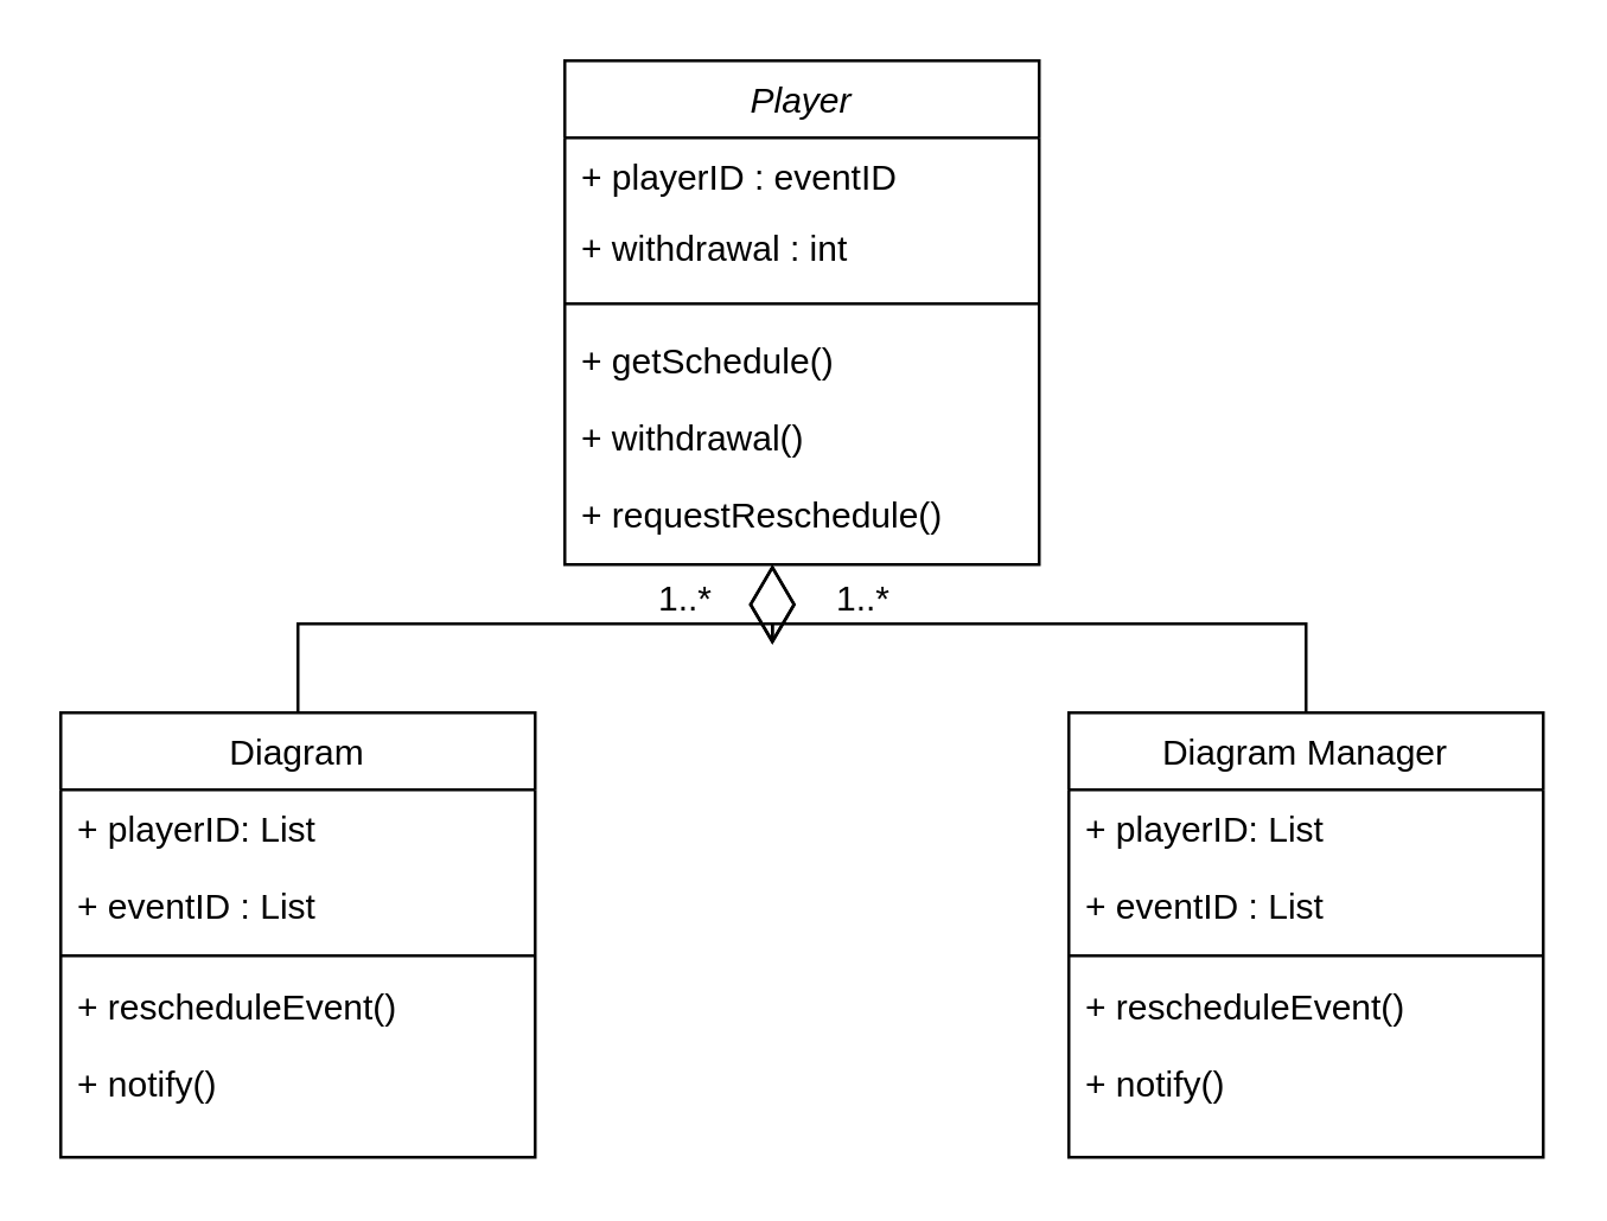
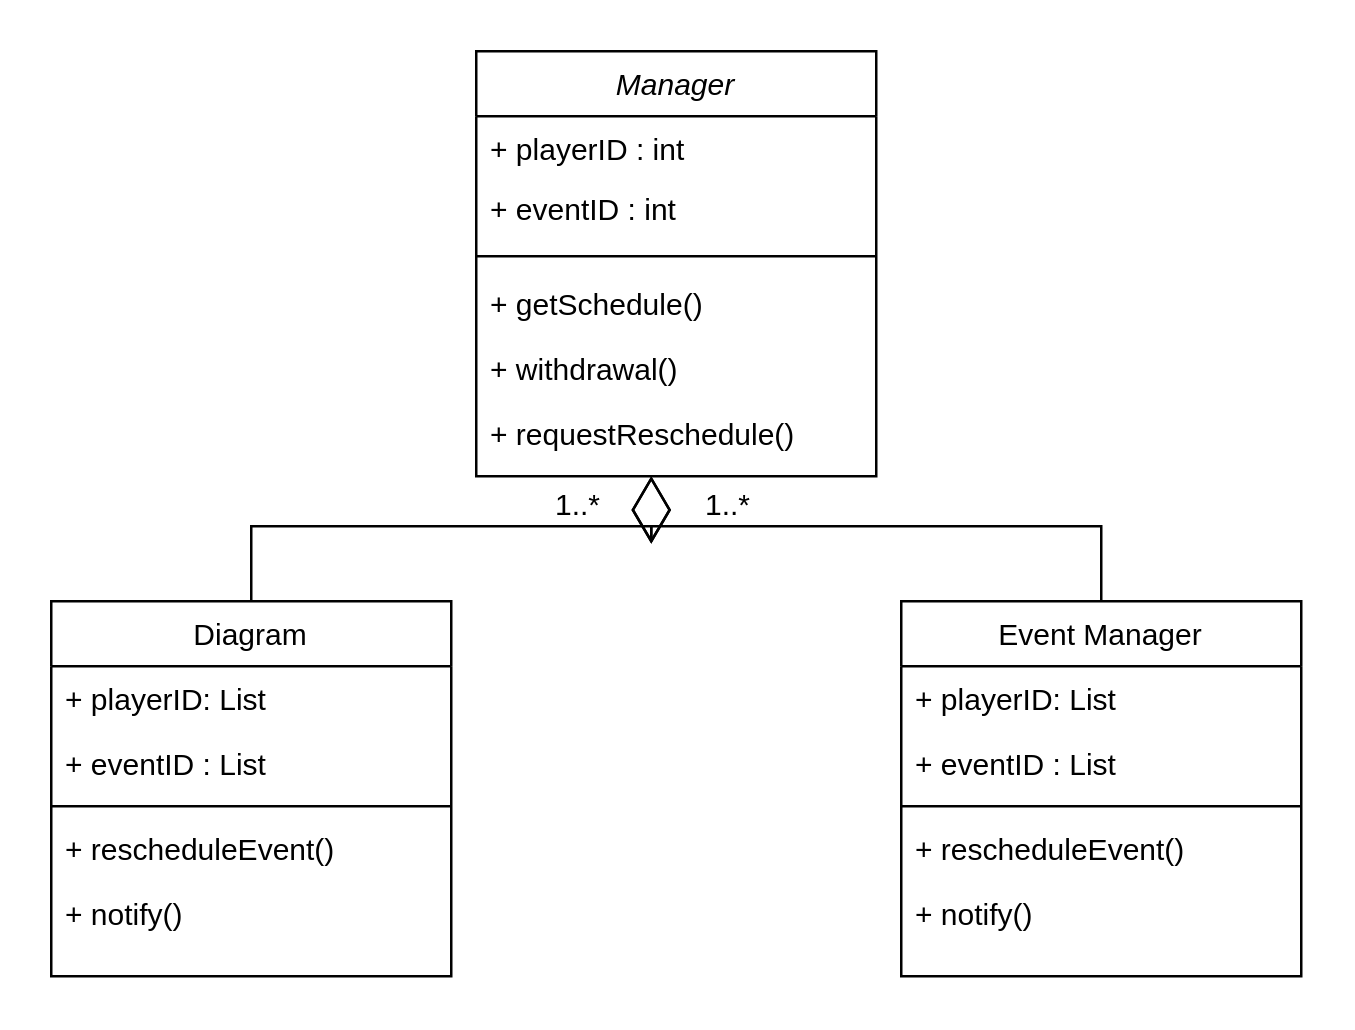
  <mxCell id="0" />
  <mxCell id="1" parent="0" />
- <mxCell id="2" value="Player" style="swimlane;fontStyle=2;align=center;verticalAlign=top;childLayout=stackLayout;horizontal=1;startSize=26;horizontalStack=0;resizeParent=1;resizeLast=0;collapsible=1;marginBottom=0;rounded=0;shadow=0;strokeWidth=1;" parent="1" vertex="1"><mxGeometry x="190" y="20" width="160" height="170" as="geometry"><mxRectangle x="230" y="140" width="160" height="26" as="alternateBounds" /></mxGeometry></mxCell>
- <mxCell id="3" value="+ playerID : eventID" style="text;align=left;verticalAlign=top;spacingLeft=4;spacingRight=4;overflow=hidden;rotatable=0;points=[[0,0.5],[1,0.5]];portConstraint=eastwest;" parent="2" vertex="1"><mxGeometry y="26" width="160" height="24" as="geometry" /></mxCell>
- <mxCell id="4" value="+ withdrawal : int" style="text;align=left;verticalAlign=top;spacingLeft=4;spacingRight=4;overflow=hidden;rotatable=0;points=[[0,0.5],[1,0.5]];portConstraint=eastwest;" vertex="1" parent="2"><mxGeometry y="50" width="160" height="26" as="geometry" /></mxCell>
+ <mxCell id="2" value="Manager" style="swimlane;fontStyle=2;align=center;verticalAlign=top;childLayout=stackLayout;horizontal=1;startSize=26;horizontalStack=0;resizeParent=1;resizeLast=0;collapsible=1;marginBottom=0;rounded=0;shadow=0;strokeWidth=1;" parent="1" vertex="1"><mxGeometry x="190" y="20" width="160" height="170" as="geometry"><mxRectangle x="230" y="140" width="160" height="26" as="alternateBounds" /></mxGeometry></mxCell>
+ <mxCell id="3" value="+ playerID : int" style="text;align=left;verticalAlign=top;spacingLeft=4;spacingRight=4;overflow=hidden;rotatable=0;points=[[0,0.5],[1,0.5]];portConstraint=eastwest;" parent="2" vertex="1"><mxGeometry y="26" width="160" height="24" as="geometry" /></mxCell>
+ <mxCell id="4" value="+ eventID : int" style="text;align=left;verticalAlign=top;spacingLeft=4;spacingRight=4;overflow=hidden;rotatable=0;points=[[0,0.5],[1,0.5]];portConstraint=eastwest;" vertex="1" parent="2"><mxGeometry y="50" width="160" height="26" as="geometry" /></mxCell>
  <mxCell id="5" value="" style="line;html=1;strokeWidth=1;align=left;verticalAlign=middle;spacingTop=-1;spacingLeft=3;spacingRight=3;rotatable=0;labelPosition=right;points=[];portConstraint=eastwest;" parent="2" vertex="1"><mxGeometry y="76" width="160" height="12" as="geometry" /></mxCell>
  <mxCell id="6" value="+ getSchedule()" style="text;align=left;verticalAlign=top;spacingLeft=4;spacingRight=4;overflow=hidden;rotatable=0;points=[[0,0.5],[1,0.5]];portConstraint=eastwest;" parent="2" vertex="1"><mxGeometry y="88" width="160" height="26" as="geometry" /></mxCell>
  <mxCell id="7" value="+ withdrawal()" style="text;align=left;verticalAlign=top;spacingLeft=4;spacingRight=4;overflow=hidden;rotatable=0;points=[[0,0.5],[1,0.5]];portConstraint=eastwest;" vertex="1" parent="2"><mxGeometry y="114" width="160" height="26" as="geometry" /></mxCell>
  <mxCell id="8" value="+ requestReschedule()" style="text;align=left;verticalAlign=top;spacingLeft=4;spacingRight=4;overflow=hidden;rotatable=0;points=[[0,0.5],[1,0.5]];portConstraint=eastwest;" vertex="1" parent="2"><mxGeometry y="140" width="160" height="26" as="geometry" /></mxCell>
- <mxCell id="9" value="Diagram Manager" style="swimlane;fontStyle=0;align=center;verticalAlign=top;childLayout=stackLayout;horizontal=1;startSize=26;horizontalStack=0;resizeParent=1;resizeLast=0;collapsible=1;marginBottom=0;rounded=0;shadow=0;strokeWidth=1;" vertex="1" parent="1"><mxGeometry x="360" y="240" width="160" height="150" as="geometry"><mxRectangle x="550" y="140" width="160" height="26" as="alternateBounds" /></mxGeometry></mxCell>
+ <mxCell id="9" value="Event Manager" style="swimlane;fontStyle=0;align=center;verticalAlign=top;childLayout=stackLayout;horizontal=1;startSize=26;horizontalStack=0;resizeParent=1;resizeLast=0;collapsible=1;marginBottom=0;rounded=0;shadow=0;strokeWidth=1;" vertex="1" parent="1"><mxGeometry x="360" y="240" width="160" height="150" as="geometry"><mxRectangle x="550" y="140" width="160" height="26" as="alternateBounds" /></mxGeometry></mxCell>
  <mxCell id="10" value="+ playerID: List" style="text;align=left;verticalAlign=top;spacingLeft=4;spacingRight=4;overflow=hidden;rotatable=0;points=[[0,0.5],[1,0.5]];portConstraint=eastwest;" vertex="1" parent="9"><mxGeometry y="26" width="160" height="26" as="geometry" /></mxCell>
  <mxCell id="11" value="+ eventID : List" style="text;align=left;verticalAlign=top;spacingLeft=4;spacingRight=4;overflow=hidden;rotatable=0;points=[[0,0.5],[1,0.5]];portConstraint=eastwest;rounded=0;shadow=0;html=0;" vertex="1" parent="9"><mxGeometry y="52" width="160" height="26" as="geometry" /></mxCell>
  <mxCell id="12" value="" style="line;html=1;strokeWidth=1;align=left;verticalAlign=middle;spacingTop=-1;spacingLeft=3;spacingRight=3;rotatable=0;labelPosition=right;points=[];portConstraint=eastwest;" vertex="1" parent="9"><mxGeometry y="78" width="160" height="8" as="geometry" /></mxCell>
  <mxCell id="13" value="+ rescheduleEvent()" style="text;align=left;verticalAlign=top;spacingLeft=4;spacingRight=4;overflow=hidden;rotatable=0;points=[[0,0.5],[1,0.5]];portConstraint=eastwest;" vertex="1" parent="9"><mxGeometry y="86" width="160" height="26" as="geometry" /></mxCell>
  <mxCell id="14" value="+ notify()" style="text;align=left;verticalAlign=top;spacingLeft=4;spacingRight=4;overflow=hidden;rotatable=0;points=[[0,0.5],[1,0.5]];portConstraint=eastwest;" vertex="1" parent="9"><mxGeometry y="112" width="160" height="38" as="geometry" /></mxCell>
  <mxCell id="15" value="" style="endArrow=diamondThin;endFill=0;endSize=24;html=1;rounded=0;fontSize=14;exitX=0.5;exitY=0;exitDx=0;exitDy=0;" edge="1" parent="1"><mxGeometry width="160" relative="1" as="geometry"><mxPoint x="100" y="240" as="sourcePoint" /><mxPoint x="260" y="190" as="targetPoint" /><Array as="points"><mxPoint x="100" y="210" /><mxPoint x="260" y="210" /></Array></mxGeometry></mxCell>
  <mxCell id="16" value="" style="endArrow=diamondThin;endFill=0;endSize=24;html=1;rounded=0;fontSize=14;exitX=0.5;exitY=0;exitDx=0;exitDy=0;" edge="1" parent="1" source="9"><mxGeometry width="160" relative="1" as="geometry"><mxPoint x="440" y="230" as="sourcePoint" /><mxPoint x="260" y="190" as="targetPoint" /><Array as="points"><mxPoint x="440" y="210" /><mxPoint x="260" y="210" /></Array></mxGeometry></mxCell>
  <mxCell id="17" value="Diagram" style="swimlane;fontStyle=0;align=center;verticalAlign=top;childLayout=stackLayout;horizontal=1;startSize=26;horizontalStack=0;resizeParent=1;resizeLast=0;collapsible=1;marginBottom=0;rounded=0;shadow=0;strokeWidth=1;" vertex="1" parent="1"><mxGeometry x="20" y="240" width="160" height="150" as="geometry"><mxRectangle x="550" y="140" width="160" height="26" as="alternateBounds" /></mxGeometry></mxCell>
  <mxCell id="18" value="+ playerID: List" style="text;align=left;verticalAlign=top;spacingLeft=4;spacingRight=4;overflow=hidden;rotatable=0;points=[[0,0.5],[1,0.5]];portConstraint=eastwest;" vertex="1" parent="17"><mxGeometry y="26" width="160" height="26" as="geometry" /></mxCell>
  <mxCell id="19" value="+ eventID : List" style="text;align=left;verticalAlign=top;spacingLeft=4;spacingRight=4;overflow=hidden;rotatable=0;points=[[0,0.5],[1,0.5]];portConstraint=eastwest;rounded=0;shadow=0;html=0;" vertex="1" parent="17"><mxGeometry y="52" width="160" height="26" as="geometry" /></mxCell>
  <mxCell id="20" value="" style="line;html=1;strokeWidth=1;align=left;verticalAlign=middle;spacingTop=-1;spacingLeft=3;spacingRight=3;rotatable=0;labelPosition=right;points=[];portConstraint=eastwest;" vertex="1" parent="17"><mxGeometry y="78" width="160" height="8" as="geometry" /></mxCell>
  <mxCell id="21" value="+ rescheduleEvent()" style="text;align=left;verticalAlign=top;spacingLeft=4;spacingRight=4;overflow=hidden;rotatable=0;points=[[0,0.5],[1,0.5]];portConstraint=eastwest;" vertex="1" parent="17"><mxGeometry y="86" width="160" height="26" as="geometry" /></mxCell>
  <mxCell id="22" value="+ notify()" style="text;align=left;verticalAlign=top;spacingLeft=4;spacingRight=4;overflow=hidden;rotatable=0;points=[[0,0.5],[1,0.5]];portConstraint=eastwest;" vertex="1" parent="17"><mxGeometry y="112" width="160" height="38" as="geometry" /></mxCell>
  <mxCell id="23" value="1..*" style="resizable=0;align=left;verticalAlign=bottom;labelBackgroundColor=none;fontSize=12;" connectable="0" vertex="1" parent="1"><mxGeometry x="280" y="210" as="geometry" /></mxCell>
  <mxCell id="24" value="1..*" style="resizable=0;align=left;verticalAlign=bottom;labelBackgroundColor=none;fontSize=12;" connectable="0" vertex="1" parent="1"><mxGeometry x="220" y="210" as="geometry" /></mxCell>
